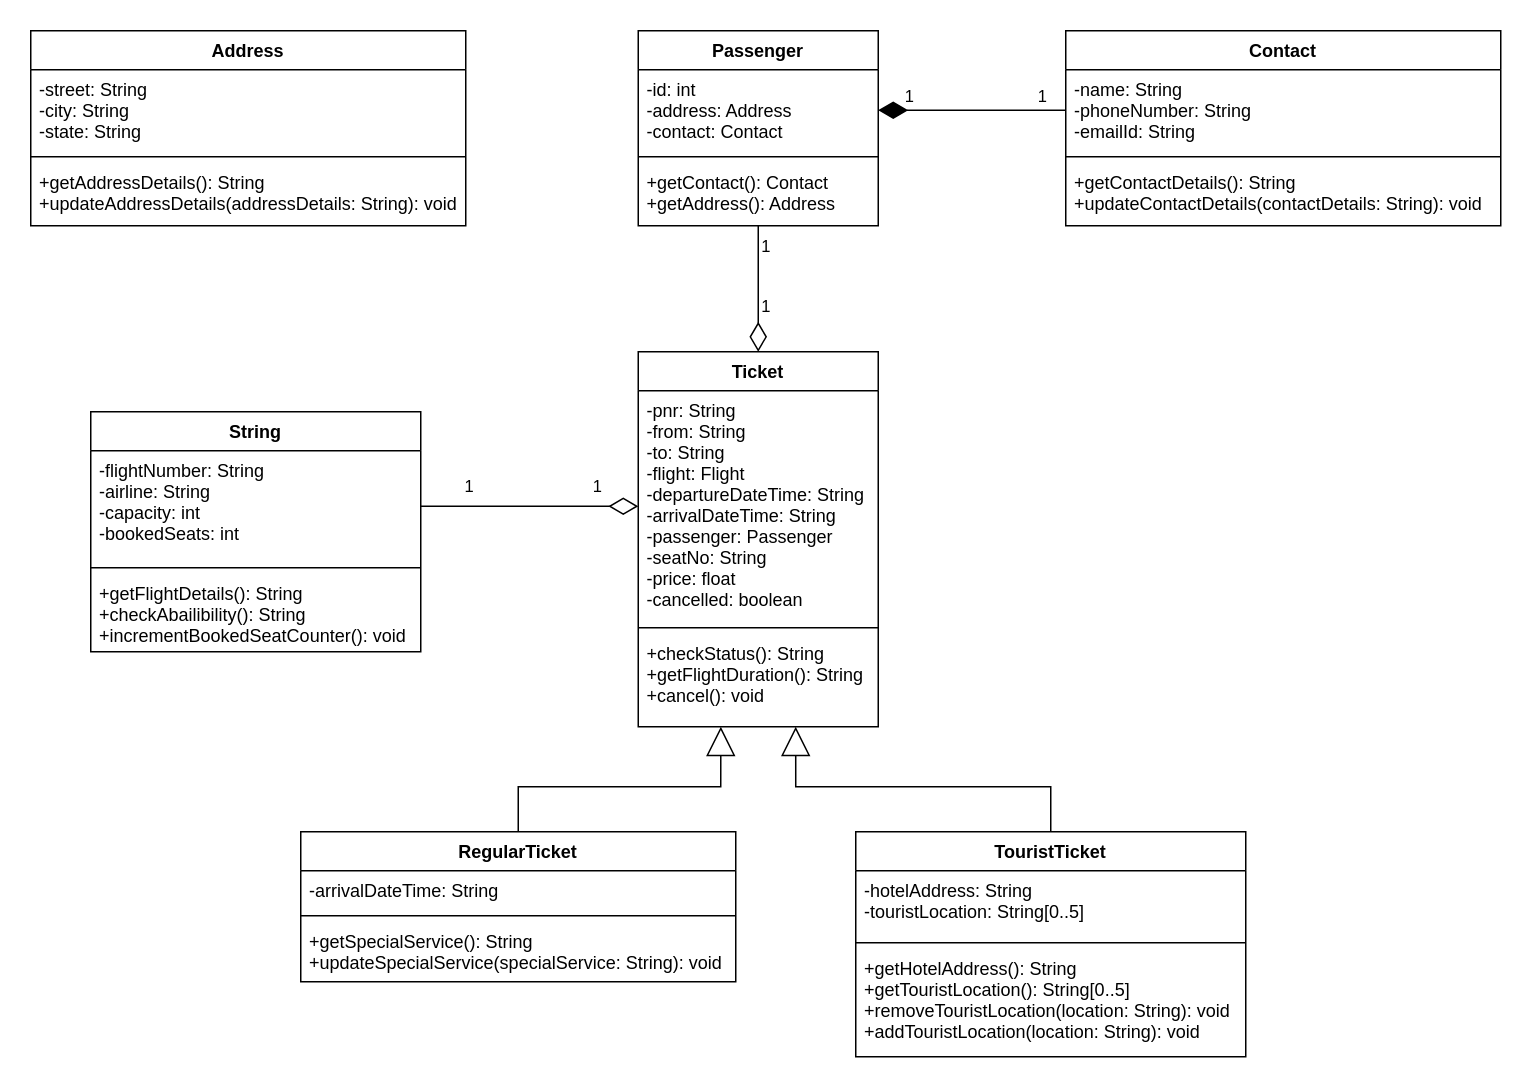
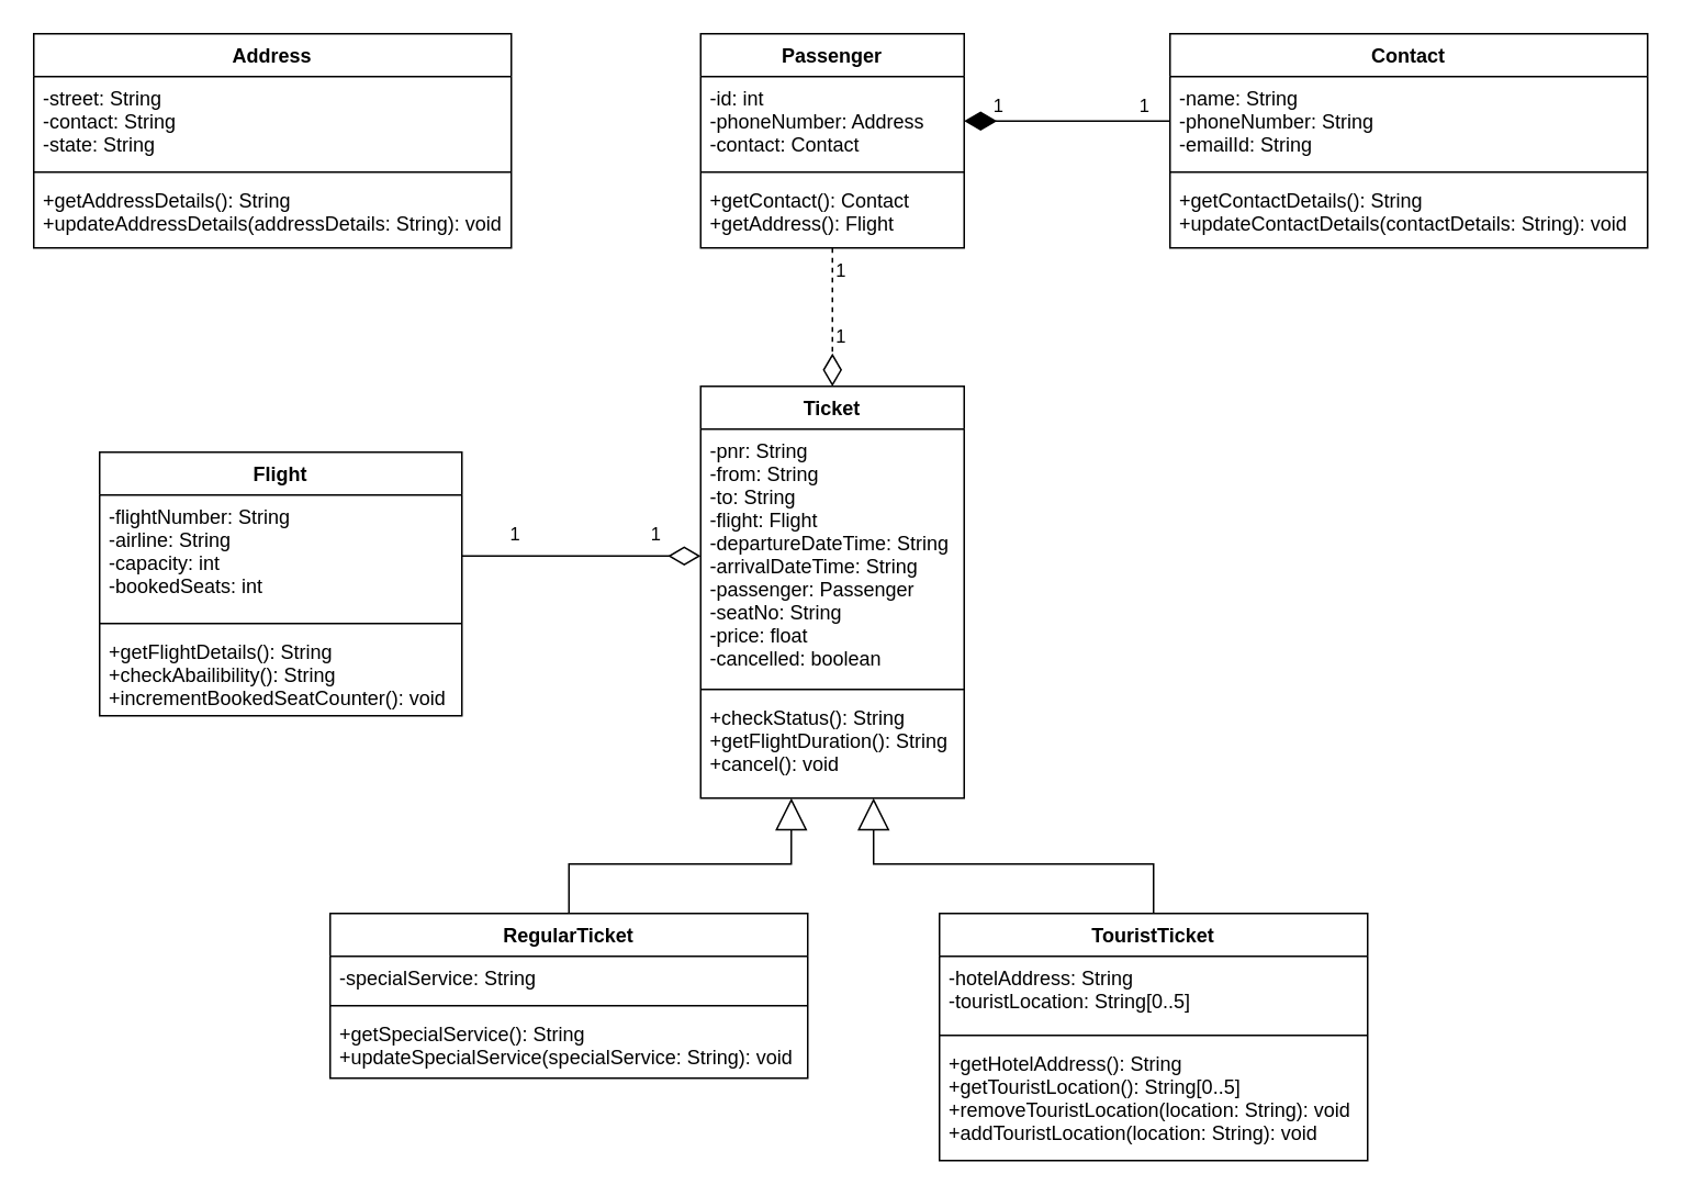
  <mxCell id="0" />
  <mxCell id="1" parent="0" />
  <mxCell id="2" value="Address" style="swimlane;fontStyle=1;align=center;verticalAlign=top;childLayout=stackLayout;horizontal=1;startSize=26;horizontalStack=0;resizeParent=1;resizeParentMax=0;resizeLast=0;collapsible=1;marginBottom=0;" vertex="1" parent="1"><mxGeometry x="20" y="20" width="290" height="130" as="geometry" /></mxCell>
- <mxCell id="3" value="-street: String&#10;-city: String&#10;-state: String" style="text;strokeColor=none;fillColor=none;align=left;verticalAlign=top;spacingLeft=4;spacingRight=4;overflow=hidden;rotatable=0;points=[[0,0.5],[1,0.5]];portConstraint=eastwest;" vertex="1" parent="2"><mxGeometry y="26" width="290" height="54" as="geometry" /></mxCell>
+ <mxCell id="3" value="-street: String&#10;-contact: String&#10;-state: String" style="text;strokeColor=none;fillColor=none;align=left;verticalAlign=top;spacingLeft=4;spacingRight=4;overflow=hidden;rotatable=0;points=[[0,0.5],[1,0.5]];portConstraint=eastwest;" vertex="1" parent="2"><mxGeometry y="26" width="290" height="54" as="geometry" /></mxCell>
  <mxCell id="4" value="" style="line;strokeWidth=1;fillColor=none;align=left;verticalAlign=middle;spacingTop=-1;spacingLeft=3;spacingRight=3;rotatable=0;labelPosition=right;points=[];portConstraint=eastwest;" vertex="1" parent="2"><mxGeometry y="80" width="290" height="8" as="geometry" /></mxCell>
  <mxCell id="5" value="+getAddressDetails(): String&#10;+updateAddressDetails(addressDetails: String): void" style="text;strokeColor=none;fillColor=none;align=left;verticalAlign=top;spacingLeft=4;spacingRight=4;overflow=hidden;rotatable=0;points=[[0,0.5],[1,0.5]];portConstraint=eastwest;" vertex="1" parent="2"><mxGeometry y="88" width="290" height="42" as="geometry" /></mxCell>
  <mxCell id="6" value="Contact" style="swimlane;fontStyle=1;align=center;verticalAlign=top;childLayout=stackLayout;horizontal=1;startSize=26;horizontalStack=0;resizeParent=1;resizeParentMax=0;resizeLast=0;collapsible=1;marginBottom=0;" vertex="1" parent="1"><mxGeometry x="710" y="20" width="290" height="130" as="geometry" /></mxCell>
  <mxCell id="7" value="-name: String&#10;-phoneNumber: String&#10;-emailId: String" style="text;strokeColor=none;fillColor=none;align=left;verticalAlign=top;spacingLeft=4;spacingRight=4;overflow=hidden;rotatable=0;points=[[0,0.5],[1,0.5]];portConstraint=eastwest;" vertex="1" parent="6"><mxGeometry y="26" width="290" height="54" as="geometry" /></mxCell>
  <mxCell id="8" value="" style="line;strokeWidth=1;fillColor=none;align=left;verticalAlign=middle;spacingTop=-1;spacingLeft=3;spacingRight=3;rotatable=0;labelPosition=right;points=[];portConstraint=eastwest;" vertex="1" parent="6"><mxGeometry y="80" width="290" height="8" as="geometry" /></mxCell>
  <mxCell id="9" value="+getContactDetails(): String&#10;+updateContactDetails(contactDetails: String): void" style="text;strokeColor=none;fillColor=none;align=left;verticalAlign=top;spacingLeft=4;spacingRight=4;overflow=hidden;rotatable=0;points=[[0,0.5],[1,0.5]];portConstraint=eastwest;" vertex="1" parent="6"><mxGeometry y="88" width="290" height="42" as="geometry" /></mxCell>
  <mxCell id="10" value="Ticket" style="swimlane;fontStyle=1;align=center;verticalAlign=top;childLayout=stackLayout;horizontal=1;startSize=26;horizontalStack=0;resizeParent=1;resizeParentMax=0;resizeLast=0;collapsible=1;marginBottom=0;" vertex="1" parent="1"><mxGeometry x="425" y="234" width="160" height="250" as="geometry" /></mxCell>
  <mxCell id="11" value="-pnr: String&#10;-from: String&#10;-to: String&#10;-flight: Flight&#10;-departureDateTime: String&#10;-arrivalDateTime: String&#10;-passenger: Passenger&#10;-seatNo: String&#10;-price: float&#10;-cancelled: boolean" style="text;strokeColor=none;fillColor=none;align=left;verticalAlign=top;spacingLeft=4;spacingRight=4;overflow=hidden;rotatable=0;points=[[0,0.5],[1,0.5]];portConstraint=eastwest;" vertex="1" parent="10"><mxGeometry y="26" width="160" height="154" as="geometry" /></mxCell>
  <mxCell id="12" value="" style="line;strokeWidth=1;fillColor=none;align=left;verticalAlign=middle;spacingTop=-1;spacingLeft=3;spacingRight=3;rotatable=0;labelPosition=right;points=[];portConstraint=eastwest;" vertex="1" parent="10"><mxGeometry y="180" width="160" height="8" as="geometry" /></mxCell>
  <mxCell id="13" value="+checkStatus(): String&#10;+getFlightDuration(): String&#10;+cancel(): void" style="text;strokeColor=none;fillColor=none;align=left;verticalAlign=top;spacingLeft=4;spacingRight=4;overflow=hidden;rotatable=0;points=[[0,0.5],[1,0.5]];portConstraint=eastwest;" vertex="1" parent="10"><mxGeometry y="188" width="160" height="62" as="geometry" /></mxCell>
- <mxCell id="14" value="String" style="swimlane;fontStyle=1;align=center;verticalAlign=top;childLayout=stackLayout;horizontal=1;startSize=26;horizontalStack=0;resizeParent=1;resizeParentMax=0;resizeLast=0;collapsible=1;marginBottom=0;" vertex="1" parent="1"><mxGeometry x="60" y="274" width="220" height="160" as="geometry" /></mxCell>
+ <mxCell id="14" value="Flight" style="swimlane;fontStyle=1;align=center;verticalAlign=top;childLayout=stackLayout;horizontal=1;startSize=26;horizontalStack=0;resizeParent=1;resizeParentMax=0;resizeLast=0;collapsible=1;marginBottom=0;" vertex="1" parent="1"><mxGeometry x="60" y="274" width="220" height="160" as="geometry" /></mxCell>
  <mxCell id="15" value="-flightNumber: String&#10;-airline: String&#10;-capacity: int&#10;-bookedSeats: int" style="text;strokeColor=none;fillColor=none;align=left;verticalAlign=top;spacingLeft=4;spacingRight=4;overflow=hidden;rotatable=0;points=[[0,0.5],[1,0.5]];portConstraint=eastwest;" vertex="1" parent="14"><mxGeometry y="26" width="220" height="74" as="geometry" /></mxCell>
  <mxCell id="16" value="" style="line;strokeWidth=1;fillColor=none;align=left;verticalAlign=middle;spacingTop=-1;spacingLeft=3;spacingRight=3;rotatable=0;labelPosition=right;points=[];portConstraint=eastwest;" vertex="1" parent="14"><mxGeometry y="100" width="220" height="8" as="geometry" /></mxCell>
  <mxCell id="17" value="+getFlightDetails(): String&#10;+checkAbailibility(): String&#10;+incrementBookedSeatCounter(): void" style="text;strokeColor=none;fillColor=none;align=left;verticalAlign=top;spacingLeft=4;spacingRight=4;overflow=hidden;rotatable=0;points=[[0,0.5],[1,0.5]];portConstraint=eastwest;" vertex="1" parent="14"><mxGeometry y="108" width="220" height="52" as="geometry" /></mxCell>
  <mxCell id="18" style="edgeStyle=orthogonalEdgeStyle;rounded=0;orthogonalLoop=1;jettySize=auto;html=1;entryX=0.344;entryY=1;entryDx=0;entryDy=0;entryPerimeter=0;startArrow=none;startFill=0;endArrow=block;endFill=0;startSize=6;endSize=17;targetPerimeterSpacing=0;strokeWidth=1;" edge="1" parent="1" source="19" target="13"><mxGeometry relative="1" as="geometry" /></mxCell>
  <mxCell id="19" value="RegularTicket" style="swimlane;fontStyle=1;align=center;verticalAlign=top;childLayout=stackLayout;horizontal=1;startSize=26;horizontalStack=0;resizeParent=1;resizeParentMax=0;resizeLast=0;collapsible=1;marginBottom=0;" vertex="1" parent="1"><mxGeometry x="200" y="554" width="290" height="100" as="geometry" /></mxCell>
- <mxCell id="20" value="-arrivalDateTime: String" style="text;strokeColor=none;fillColor=none;align=left;verticalAlign=top;spacingLeft=4;spacingRight=4;overflow=hidden;rotatable=0;points=[[0,0.5],[1,0.5]];portConstraint=eastwest;" vertex="1" parent="19"><mxGeometry y="26" width="290" height="26" as="geometry" /></mxCell>
+ <mxCell id="20" value="-specialService: String" style="text;strokeColor=none;fillColor=none;align=left;verticalAlign=top;spacingLeft=4;spacingRight=4;overflow=hidden;rotatable=0;points=[[0,0.5],[1,0.5]];portConstraint=eastwest;" vertex="1" parent="19"><mxGeometry y="26" width="290" height="26" as="geometry" /></mxCell>
  <mxCell id="21" value="" style="line;strokeWidth=1;fillColor=none;align=left;verticalAlign=middle;spacingTop=-1;spacingLeft=3;spacingRight=3;rotatable=0;labelPosition=right;points=[];portConstraint=eastwest;" vertex="1" parent="19"><mxGeometry y="52" width="290" height="8" as="geometry" /></mxCell>
  <mxCell id="22" value="+getSpecialService(): String&#10;+updateSpecialService(specialService: String): void" style="text;strokeColor=none;fillColor=none;align=left;verticalAlign=top;spacingLeft=4;spacingRight=4;overflow=hidden;rotatable=0;points=[[0,0.5],[1,0.5]];portConstraint=eastwest;" vertex="1" parent="19"><mxGeometry y="60" width="290" height="40" as="geometry" /></mxCell>
  <mxCell id="23" style="edgeStyle=orthogonalEdgeStyle;rounded=0;orthogonalLoop=1;jettySize=auto;html=1;entryX=0.656;entryY=1;entryDx=0;entryDy=0;entryPerimeter=0;startArrow=none;startFill=0;endArrow=block;endFill=0;startSize=6;endSize=17;targetPerimeterSpacing=0;strokeWidth=1;" edge="1" parent="1" source="24" target="13"><mxGeometry relative="1" as="geometry" /></mxCell>
  <mxCell id="24" value="TouristTicket" style="swimlane;fontStyle=1;align=center;verticalAlign=top;childLayout=stackLayout;horizontal=1;startSize=26;horizontalStack=0;resizeParent=1;resizeParentMax=0;resizeLast=0;collapsible=1;marginBottom=0;" vertex="1" parent="1"><mxGeometry x="570" y="554" width="260" height="150" as="geometry" /></mxCell>
  <mxCell id="25" value="-hotelAddress: String&#10;-touristLocation: String[0..5]" style="text;strokeColor=none;fillColor=none;align=left;verticalAlign=top;spacingLeft=4;spacingRight=4;overflow=hidden;rotatable=0;points=[[0,0.5],[1,0.5]];portConstraint=eastwest;" vertex="1" parent="24"><mxGeometry y="26" width="260" height="44" as="geometry" /></mxCell>
  <mxCell id="26" value="" style="line;strokeWidth=1;fillColor=none;align=left;verticalAlign=middle;spacingTop=-1;spacingLeft=3;spacingRight=3;rotatable=0;labelPosition=right;points=[];portConstraint=eastwest;" vertex="1" parent="24"><mxGeometry y="70" width="260" height="8" as="geometry" /></mxCell>
  <mxCell id="27" value="+getHotelAddress(): String&#10;+getTouristLocation(): String[0..5]&#10;+removeTouristLocation(location: String): void&#10;+addTouristLocation(location: String): void" style="text;strokeColor=none;fillColor=none;align=left;verticalAlign=top;spacingLeft=4;spacingRight=4;overflow=hidden;rotatable=0;points=[[0,0.5],[1,0.5]];portConstraint=eastwest;" vertex="1" parent="24"><mxGeometry y="78" width="260" height="72" as="geometry" /></mxCell>
- <mxCell id="28" value="1&lt;br&gt;&lt;br&gt;&lt;br&gt;1" style="edgeStyle=orthogonalEdgeStyle;rounded=0;orthogonalLoop=1;jettySize=auto;html=1;entryX=0.5;entryY=0;entryDx=0;entryDy=0;startArrow=none;startFill=0;endArrow=diamondThin;endFill=0;startSize=6;endSize=17;targetPerimeterSpacing=0;strokeWidth=1;" edge="1" parent="1" source="29" target="10"><mxGeometry x="-0.191" y="5" relative="1" as="geometry"><mxPoint as="offset" /></mxGeometry></mxCell>
+ <mxCell id="28" value="1&lt;br&gt;&lt;br&gt;&lt;br&gt;1" style="edgeStyle=orthogonalEdgeStyle;rounded=0;orthogonalLoop=1;jettySize=auto;html=1;entryX=0.5;entryY=0;entryDx=0;entryDy=0;startArrow=none;startFill=0;endArrow=diamondThin;endFill=0;startSize=6;endSize=17;targetPerimeterSpacing=0;strokeWidth=1;dashed=1;" edge="1" parent="1" source="29" target="10"><mxGeometry x="-0.191" y="5" relative="1" as="geometry"><mxPoint as="offset" /></mxGeometry></mxCell>
  <mxCell id="29" value="Passenger" style="swimlane;fontStyle=1;align=center;verticalAlign=top;childLayout=stackLayout;horizontal=1;startSize=26;horizontalStack=0;resizeParent=1;resizeParentMax=0;resizeLast=0;collapsible=1;marginBottom=0;" vertex="1" parent="1"><mxGeometry x="425" y="20" width="160" height="130" as="geometry" /></mxCell>
- <mxCell id="30" value="-id: int&#10;-address: Address&#10;-contact: Contact" style="text;strokeColor=none;fillColor=none;align=left;verticalAlign=top;spacingLeft=4;spacingRight=4;overflow=hidden;rotatable=0;points=[[0,0.5],[1,0.5]];portConstraint=eastwest;" vertex="1" parent="29"><mxGeometry y="26" width="160" height="54" as="geometry" /></mxCell>
+ <mxCell id="30" value="-id: int&#10;-phoneNumber: Address&#10;-contact: Contact" style="text;strokeColor=none;fillColor=none;align=left;verticalAlign=top;spacingLeft=4;spacingRight=4;overflow=hidden;rotatable=0;points=[[0,0.5],[1,0.5]];portConstraint=eastwest;" vertex="1" parent="29"><mxGeometry y="26" width="160" height="54" as="geometry" /></mxCell>
  <mxCell id="31" value="" style="line;strokeWidth=1;fillColor=none;align=left;verticalAlign=middle;spacingTop=-1;spacingLeft=3;spacingRight=3;rotatable=0;labelPosition=right;points=[];portConstraint=eastwest;" vertex="1" parent="29"><mxGeometry y="80" width="160" height="8" as="geometry" /></mxCell>
- <mxCell id="32" value="+getContact(): Contact&#10;+getAddress(): Address" style="text;strokeColor=none;fillColor=none;align=left;verticalAlign=top;spacingLeft=4;spacingRight=4;overflow=hidden;rotatable=0;points=[[0,0.5],[1,0.5]];portConstraint=eastwest;" vertex="1" parent="29"><mxGeometry y="88" width="160" height="42" as="geometry" /></mxCell>
+ <mxCell id="32" value="+getContact(): Contact&#10;+getAddress(): Flight" style="text;strokeColor=none;fillColor=none;align=left;verticalAlign=top;spacingLeft=4;spacingRight=4;overflow=hidden;rotatable=0;points=[[0,0.5],[1,0.5]];portConstraint=eastwest;" vertex="1" parent="29"><mxGeometry y="88" width="160" height="42" as="geometry" /></mxCell>
  <mxCell id="33" value="1&amp;nbsp; &amp;nbsp; &amp;nbsp; &amp;nbsp; &amp;nbsp; &amp;nbsp; &amp;nbsp; &amp;nbsp; &amp;nbsp; &amp;nbsp; &amp;nbsp; &amp;nbsp; &amp;nbsp; &amp;nbsp;1" style="edgeStyle=orthogonalEdgeStyle;rounded=0;orthogonalLoop=1;jettySize=auto;html=1;exitX=0;exitY=0.5;exitDx=0;exitDy=0;entryX=1;entryY=0.5;entryDx=0;entryDy=0;endArrow=diamondThin;endFill=1;strokeWidth=1;endSize=17;" edge="1" parent="1" source="7" target="30"><mxGeometry x="-0.04" y="-9" relative="1" as="geometry"><mxPoint as="offset" /></mxGeometry></mxCell>
  <mxCell id="34" value="1&amp;nbsp; &amp;nbsp; &amp;nbsp; &amp;nbsp; &amp;nbsp; &amp;nbsp; &amp;nbsp; &amp;nbsp; &amp;nbsp; &amp;nbsp; &amp;nbsp; &amp;nbsp; &amp;nbsp; 1" style="edgeStyle=orthogonalEdgeStyle;rounded=0;orthogonalLoop=1;jettySize=auto;html=1;exitX=1;exitY=0.5;exitDx=0;exitDy=0;entryX=0;entryY=0.5;entryDx=0;entryDy=0;startArrow=none;startFill=0;endArrow=diamondThin;endFill=0;startSize=6;endSize=17;targetPerimeterSpacing=0;strokeWidth=1;" edge="1" parent="1" source="15" target="11"><mxGeometry x="0.032" y="13" relative="1" as="geometry"><mxPoint as="offset" /></mxGeometry></mxCell>
